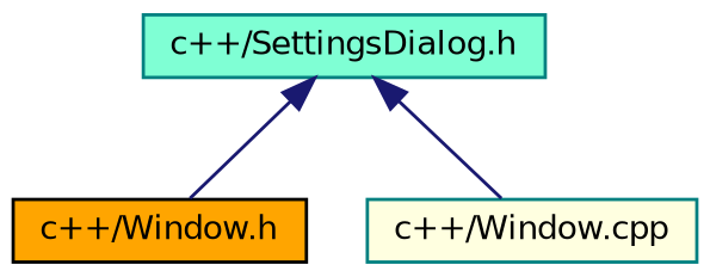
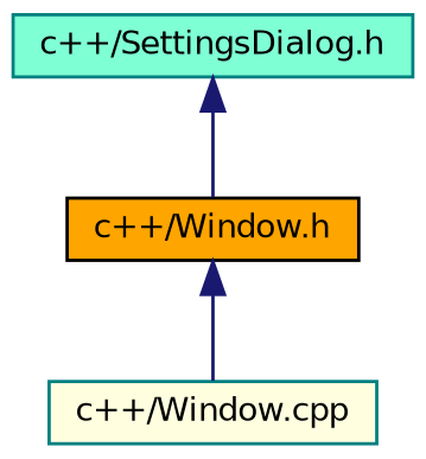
  digraph {
    node [color=teal fontname=Helvetica fontsize=10 shape=record style=filled]
    edge [color=midnightblue dir=back fontname=Helvetica fontsize=10 labelfontname=Helvetica labelfontsize=10 style=solid]
    n1 [fillcolor=aquamarine fontcolor=black height=0.2 label="c++/SettingsDialog.h" width=0.4]
    n2 [color=black fillcolor=orange height=0.2 label="c++/Window.h" width=0.4]
    n3 [fillcolor=lightyellow height=0.2 label="c++/Window.cpp" width=0.4]
    n1 -> n2
-   n1 -> n3
+   n2 -> n3
  }
